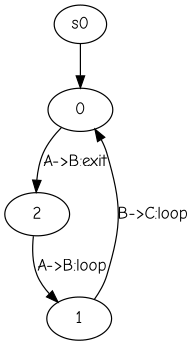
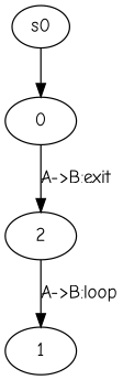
  digraph {
    fontname="Comic Neue"
    node [fontname="Comic Neue"]
    edge [fontname="Comic Neue"]
    s0 [height=0 width=0]
    0
    2
    1
    s0 -> 0
    0 -> 2 [label="A->B:exit"]
    2 -> 1 [label="A->B:loop"]
-   1 -> 0 [label="B->C:loop"]
  }
